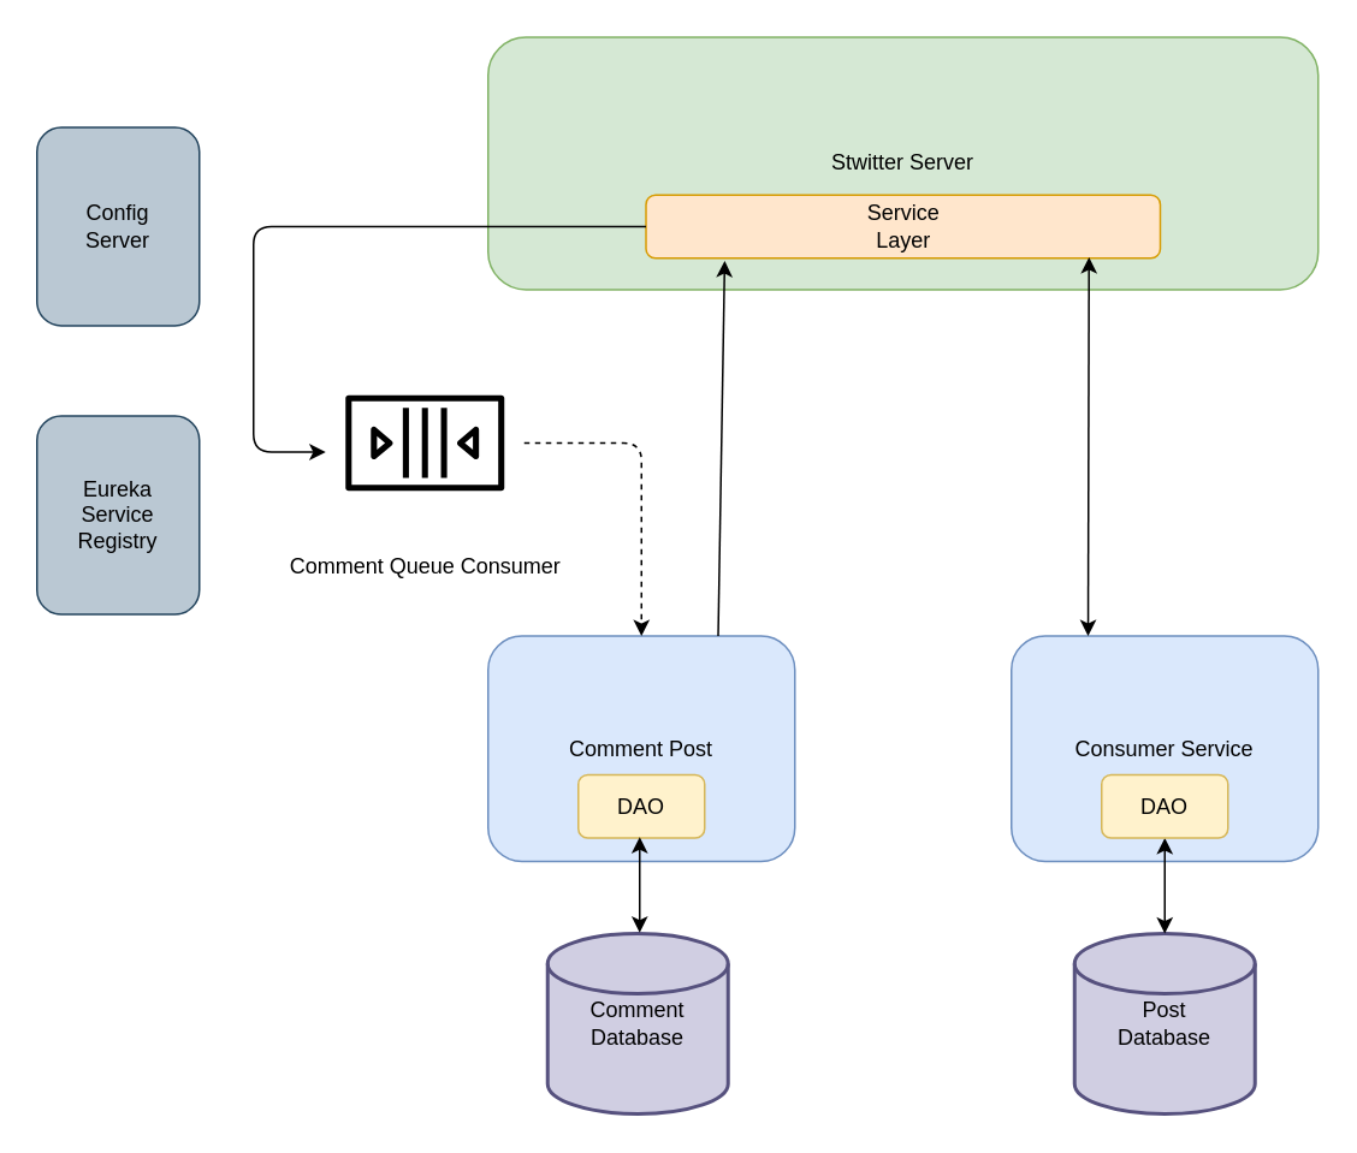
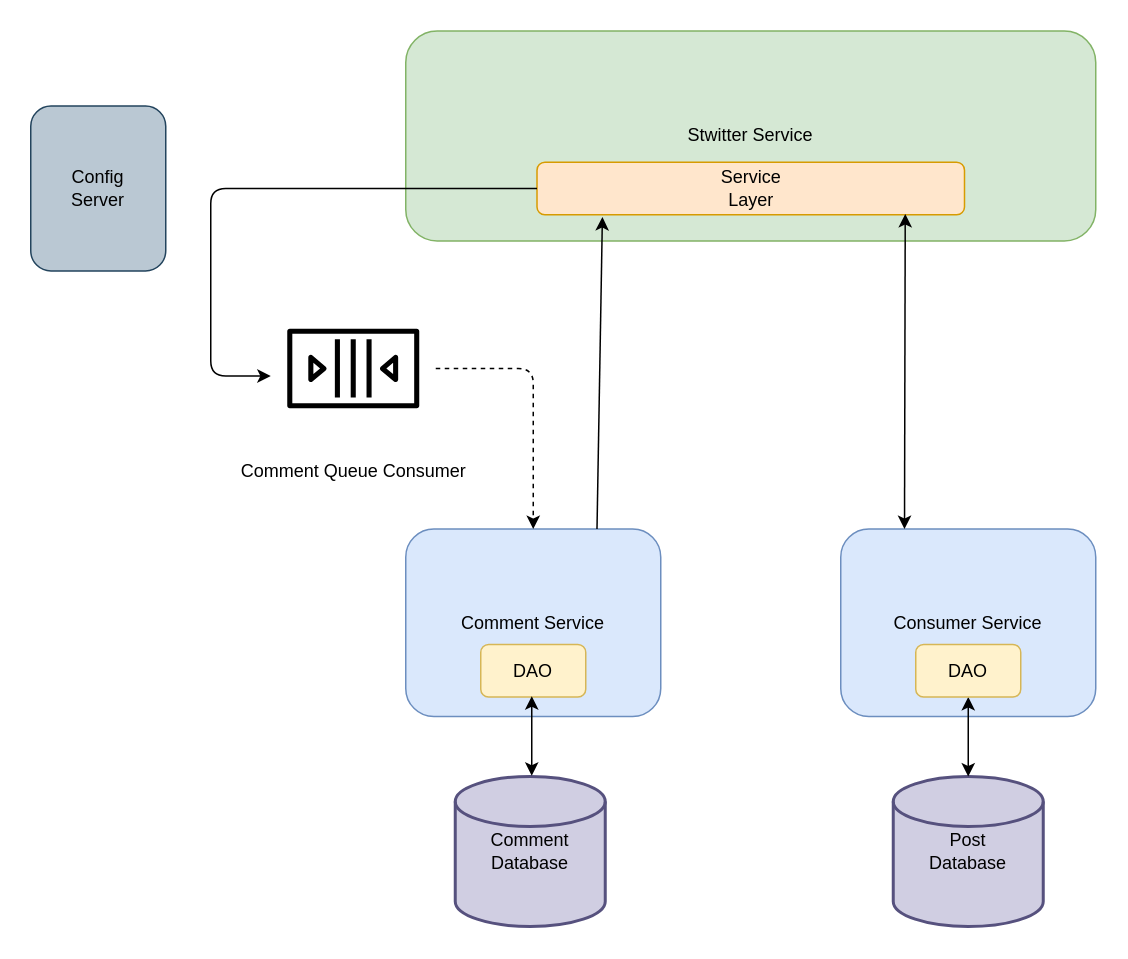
  <mxCell id="0" />
  <mxCell id="1" parent="0" />
  <mxCell id="2" value="Comment Queue Consumer" style="outlineConnect=0;dashed=0;verticalLabelPosition=bottom;verticalAlign=top;align=center;html=1;fontSize=12;fontStyle=0;aspect=fixed;shape=mxgraph.aws4.resourceIcon;resIcon=mxgraph.aws4.queue;" parent="1" vertex="1"><mxGeometry x="180" y="190" width="110" height="110" as="geometry" /></mxCell>
- <mxCell id="3" value="Stwitter Server&lt;br&gt;" style="rounded=1;whiteSpace=wrap;html=1;fillColor=#d5e8d4;strokeColor=#82b366;" parent="1" vertex="1"><mxGeometry x="270" y="20" width="460" height="140" as="geometry" /></mxCell>
+ <mxCell id="3" value="Stwitter Service&lt;br&gt;" style="rounded=1;whiteSpace=wrap;html=1;fillColor=#d5e8d4;strokeColor=#82b366;" parent="1" vertex="1"><mxGeometry x="270" y="20" width="460" height="140" as="geometry" /></mxCell>
  <mxCell id="4" value="Comment&lt;br&gt;Database&lt;br&gt;" style="strokeWidth=2;html=1;shape=mxgraph.flowchart.database;whiteSpace=wrap;fillColor=#d0cee2;strokeColor=#56517e;" parent="1" vertex="1"><mxGeometry x="303" y="517" width="100" height="100" as="geometry" /></mxCell>
  <mxCell id="5" value="Post&lt;br&gt;Database&lt;br&gt;" style="strokeWidth=2;html=1;shape=mxgraph.flowchart.database;whiteSpace=wrap;fillColor=#d0cee2;strokeColor=#56517e;" parent="1" vertex="1"><mxGeometry x="595" y="517" width="100" height="100" as="geometry" /></mxCell>
  <mxCell id="6" value="Consumer Service&lt;br&gt;" style="rounded=1;whiteSpace=wrap;html=1;fillColor=#dae8fc;strokeColor=#6c8ebf;" parent="1" vertex="1"><mxGeometry x="560" y="352" width="170" height="125" as="geometry" /></mxCell>
  <mxCell id="7" value="Config&lt;br&gt;Server&lt;br&gt;" style="rounded=1;whiteSpace=wrap;html=1;fillColor=#bac8d3;strokeColor=#23445d;" parent="1" vertex="1"><mxGeometry x="20" y="70" width="90" height="110" as="geometry" /></mxCell>
- <mxCell id="8" value="Eureka&lt;br&gt;Service&lt;br&gt;Registry&lt;br&gt;" style="rounded=1;whiteSpace=wrap;html=1;fillColor=#bac8d3;strokeColor=#23445d;" parent="1" vertex="1"><mxGeometry x="20" y="230" width="90" height="110" as="geometry" /></mxCell>
  <mxCell id="9" value="" style="endArrow=classic;startArrow=classic;html=1;entryX=0.5;entryY=1;entryDx=0;entryDy=0;exitX=0.5;exitY=0;exitDx=0;exitDy=0;exitPerimeter=0;" parent="1" source="5" target="11" edge="1"><mxGeometry width="50" height="50" relative="1" as="geometry"><mxPoint x="60" y="687" as="sourcePoint" /><mxPoint x="110" y="637" as="targetPoint" /></mxGeometry></mxCell>
  <mxCell id="10" value="Service&lt;br&gt;Layer&lt;br&gt;" style="rounded=1;whiteSpace=wrap;html=1;fillColor=#ffe6cc;strokeColor=#d79b00;" parent="1" vertex="1"><mxGeometry x="357.5" y="107.5" width="285" height="35" as="geometry" /></mxCell>
  <mxCell id="11" value="DAO" style="rounded=1;whiteSpace=wrap;html=1;fillColor=#fff2cc;strokeColor=#d6b656;" parent="1" vertex="1"><mxGeometry x="610" y="429" width="70" height="35" as="geometry" /></mxCell>
- <mxCell id="12" value="Comment Post&lt;br&gt;" style="rounded=1;whiteSpace=wrap;html=1;fillColor=#dae8fc;strokeColor=#6c8ebf;" vertex="1" parent="1"><mxGeometry x="270" y="352" width="170" height="125" as="geometry" /></mxCell>
+ <mxCell id="12" value="Comment Service&lt;br&gt;" style="rounded=1;whiteSpace=wrap;html=1;fillColor=#dae8fc;strokeColor=#6c8ebf;" vertex="1" parent="1"><mxGeometry x="270" y="352" width="170" height="125" as="geometry" /></mxCell>
  <mxCell id="13" value="DAO" style="rounded=1;whiteSpace=wrap;html=1;fillColor=#fff2cc;strokeColor=#d6b656;" vertex="1" parent="1"><mxGeometry x="320" y="429" width="70" height="35" as="geometry" /></mxCell>
  <mxCell id="14" value="" style="endArrow=classic;startArrow=classic;html=1;entryX=0.5;entryY=1;entryDx=0;entryDy=0;exitX=0.5;exitY=0;exitDx=0;exitDy=0;exitPerimeter=0;" edge="1" parent="1"><mxGeometry width="50" height="50" relative="1" as="geometry"><mxPoint x="354" y="516.5" as="sourcePoint" /><mxPoint x="354" y="463.5" as="targetPoint" /></mxGeometry></mxCell>
  <mxCell id="15" value="" style="edgeStyle=segmentEdgeStyle;endArrow=classic;html=1;exitX=0;exitY=0.5;exitDx=0;exitDy=0;" edge="1" parent="1" source="10"><mxGeometry width="50" height="50" relative="1" as="geometry"><mxPoint x="20" y="690" as="sourcePoint" /><mxPoint x="180" y="250" as="targetPoint" /><Array as="points"><mxPoint x="140" y="125" /><mxPoint x="140" y="250" /></Array></mxGeometry></mxCell>
  <mxCell id="16" value="" style="edgeStyle=segmentEdgeStyle;endArrow=classic;html=1;entryX=0.5;entryY=0;entryDx=0;entryDy=0;dashed=1;" edge="1" parent="1" source="2" target="12"><mxGeometry width="50" height="50" relative="1" as="geometry"><mxPoint x="20" y="690" as="sourcePoint" /><mxPoint x="70" y="640" as="targetPoint" /></mxGeometry></mxCell>
  <mxCell id="17" value="" style="endArrow=classic;html=1;exitX=0.75;exitY=0;exitDx=0;exitDy=0;entryX=0.153;entryY=1.043;entryDx=0;entryDy=0;entryPerimeter=0;" edge="1" parent="1" source="12" target="10"><mxGeometry width="50" height="50" relative="1" as="geometry"><mxPoint x="20" y="690" as="sourcePoint" /><mxPoint x="398" y="150" as="targetPoint" /></mxGeometry></mxCell>
  <mxCell id="18" value="" style="endArrow=classic;startArrow=classic;html=1;exitX=0.25;exitY=0;exitDx=0;exitDy=0;" edge="1" parent="1" source="6"><mxGeometry width="50" height="50" relative="1" as="geometry"><mxPoint x="603" y="354" as="sourcePoint" /><mxPoint x="603" y="142" as="targetPoint" /></mxGeometry></mxCell>
